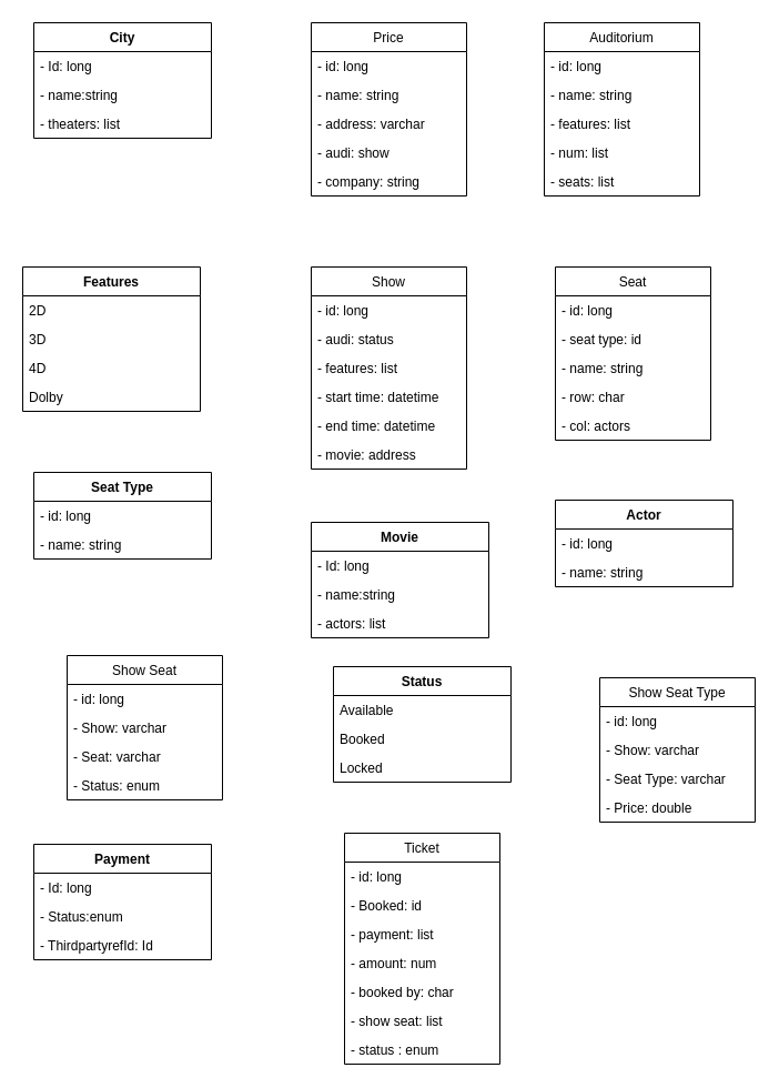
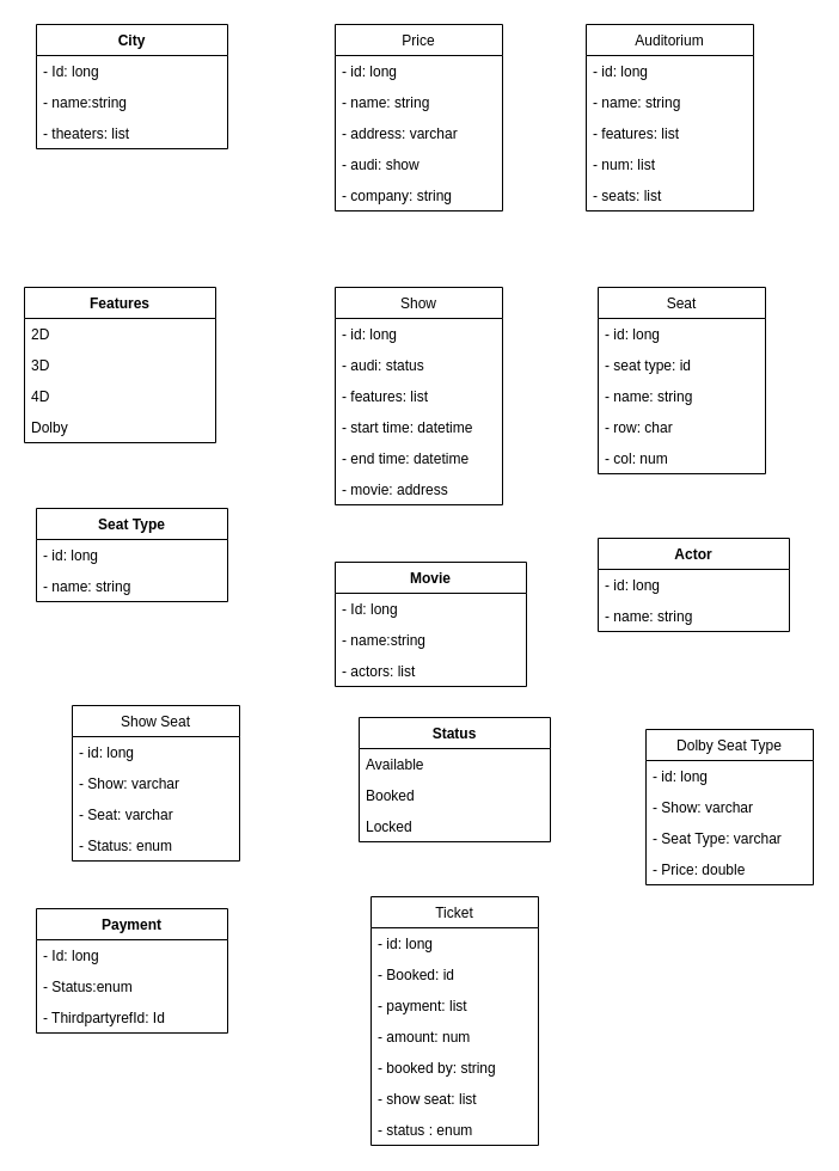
  <mxCell id="0" />
  <mxCell id="1" parent="0" />
  <mxCell id="2" value="City" style="swimlane;fontStyle=1;align=center;verticalAlign=top;childLayout=stackLayout;horizontal=1;startSize=26;horizontalStack=0;resizeParent=1;resizeParentMax=0;resizeLast=0;collapsible=1;marginBottom=0;" vertex="1" parent="1"><mxGeometry x="30" y="20" width="160" height="104" as="geometry" /></mxCell>
  <mxCell id="3" value="- Id: long" style="text;strokeColor=none;fillColor=none;align=left;verticalAlign=top;spacingLeft=4;spacingRight=4;overflow=hidden;rotatable=0;points=[[0,0.5],[1,0.5]];portConstraint=eastwest;" vertex="1" parent="2"><mxGeometry y="26" width="160" height="26" as="geometry" /></mxCell>
  <mxCell id="4" value="- name:string" style="text;strokeColor=none;fillColor=none;align=left;verticalAlign=top;spacingLeft=4;spacingRight=4;overflow=hidden;rotatable=0;points=[[0,0.5],[1,0.5]];portConstraint=eastwest;" vertex="1" parent="2"><mxGeometry y="52" width="160" height="26" as="geometry" /></mxCell>
  <mxCell id="5" value="- theaters: list" style="text;strokeColor=none;fillColor=none;align=left;verticalAlign=top;spacingLeft=4;spacingRight=4;overflow=hidden;rotatable=0;points=[[0,0.5],[1,0.5]];portConstraint=eastwest;" vertex="1" parent="2"><mxGeometry y="78" width="160" height="26" as="geometry" /></mxCell>
  <mxCell id="6" value="Price" style="swimlane;fontStyle=0;childLayout=stackLayout;horizontal=1;startSize=26;fillColor=none;horizontalStack=0;resizeParent=1;resizeParentMax=0;resizeLast=0;collapsible=1;marginBottom=0;" vertex="1" parent="1"><mxGeometry x="280" y="20" width="140" height="156" as="geometry" /></mxCell>
  <mxCell id="7" value="- id: long" style="text;strokeColor=none;fillColor=none;align=left;verticalAlign=top;spacingLeft=4;spacingRight=4;overflow=hidden;rotatable=0;points=[[0,0.5],[1,0.5]];portConstraint=eastwest;" vertex="1" parent="6"><mxGeometry y="26" width="140" height="26" as="geometry" /></mxCell>
  <mxCell id="8" value="- name: string" style="text;strokeColor=none;fillColor=none;align=left;verticalAlign=top;spacingLeft=4;spacingRight=4;overflow=hidden;rotatable=0;points=[[0,0.5],[1,0.5]];portConstraint=eastwest;" vertex="1" parent="6"><mxGeometry y="52" width="140" height="26" as="geometry" /></mxCell>
  <mxCell id="9" value="- address: varchar" style="text;strokeColor=none;fillColor=none;align=left;verticalAlign=top;spacingLeft=4;spacingRight=4;overflow=hidden;rotatable=0;points=[[0,0.5],[1,0.5]];portConstraint=eastwest;" vertex="1" parent="6"><mxGeometry y="78" width="140" height="26" as="geometry" /></mxCell>
  <mxCell id="10" value="- audi: show" style="text;strokeColor=none;fillColor=none;align=left;verticalAlign=top;spacingLeft=4;spacingRight=4;overflow=hidden;rotatable=0;points=[[0,0.5],[1,0.5]];portConstraint=eastwest;" vertex="1" parent="6"><mxGeometry y="104" width="140" height="26" as="geometry" /></mxCell>
  <mxCell id="11" value="- company: string" style="text;strokeColor=none;fillColor=none;align=left;verticalAlign=top;spacingLeft=4;spacingRight=4;overflow=hidden;rotatable=0;points=[[0,0.5],[1,0.5]];portConstraint=eastwest;" vertex="1" parent="6"><mxGeometry y="130" width="140" height="26" as="geometry" /></mxCell>
  <mxCell id="12" value="Auditorium" style="swimlane;fontStyle=0;childLayout=stackLayout;horizontal=1;startSize=26;fillColor=none;horizontalStack=0;resizeParent=1;resizeParentMax=0;resizeLast=0;collapsible=1;marginBottom=0;" vertex="1" parent="1"><mxGeometry x="490" y="20" width="140" height="156" as="geometry" /></mxCell>
  <mxCell id="13" value="- id: long" style="text;strokeColor=none;fillColor=none;align=left;verticalAlign=top;spacingLeft=4;spacingRight=4;overflow=hidden;rotatable=0;points=[[0,0.5],[1,0.5]];portConstraint=eastwest;" vertex="1" parent="12"><mxGeometry y="26" width="140" height="26" as="geometry" /></mxCell>
  <mxCell id="14" value="- name: string" style="text;strokeColor=none;fillColor=none;align=left;verticalAlign=top;spacingLeft=4;spacingRight=4;overflow=hidden;rotatable=0;points=[[0,0.5],[1,0.5]];portConstraint=eastwest;" vertex="1" parent="12"><mxGeometry y="52" width="140" height="26" as="geometry" /></mxCell>
  <mxCell id="15" value="- features: list" style="text;strokeColor=none;fillColor=none;align=left;verticalAlign=top;spacingLeft=4;spacingRight=4;overflow=hidden;rotatable=0;points=[[0,0.5],[1,0.5]];portConstraint=eastwest;" vertex="1" parent="12"><mxGeometry y="78" width="140" height="26" as="geometry" /></mxCell>
  <mxCell id="16" value="- num: list" style="text;strokeColor=none;fillColor=none;align=left;verticalAlign=top;spacingLeft=4;spacingRight=4;overflow=hidden;rotatable=0;points=[[0,0.5],[1,0.5]];portConstraint=eastwest;" vertex="1" parent="12"><mxGeometry y="104" width="140" height="26" as="geometry" /></mxCell>
  <mxCell id="17" value="- seats: list" style="text;strokeColor=none;fillColor=none;align=left;verticalAlign=top;spacingLeft=4;spacingRight=4;overflow=hidden;rotatable=0;points=[[0,0.5],[1,0.5]];portConstraint=eastwest;" vertex="1" parent="12"><mxGeometry y="130" width="140" height="26" as="geometry" /></mxCell>
  <mxCell id="18" value="Features" style="swimlane;fontStyle=1;align=center;verticalAlign=top;childLayout=stackLayout;horizontal=1;startSize=26;horizontalStack=0;resizeParent=1;resizeParentMax=0;resizeLast=0;collapsible=1;marginBottom=0;" vertex="1" parent="1"><mxGeometry x="20" y="240" width="160" height="130" as="geometry" /></mxCell>
  <mxCell id="19" value="2D" style="text;strokeColor=none;fillColor=none;align=left;verticalAlign=top;spacingLeft=4;spacingRight=4;overflow=hidden;rotatable=0;points=[[0,0.5],[1,0.5]];portConstraint=eastwest;" vertex="1" parent="18"><mxGeometry y="26" width="160" height="26" as="geometry" /></mxCell>
  <mxCell id="20" value="3D" style="text;strokeColor=none;fillColor=none;align=left;verticalAlign=top;spacingLeft=4;spacingRight=4;overflow=hidden;rotatable=0;points=[[0,0.5],[1,0.5]];portConstraint=eastwest;" vertex="1" parent="18"><mxGeometry y="52" width="160" height="26" as="geometry" /></mxCell>
  <mxCell id="21" value="4D" style="text;strokeColor=none;fillColor=none;align=left;verticalAlign=top;spacingLeft=4;spacingRight=4;overflow=hidden;rotatable=0;points=[[0,0.5],[1,0.5]];portConstraint=eastwest;" vertex="1" parent="18"><mxGeometry y="78" width="160" height="26" as="geometry" /></mxCell>
  <mxCell id="22" value="Dolby" style="text;strokeColor=none;fillColor=none;align=left;verticalAlign=top;spacingLeft=4;spacingRight=4;overflow=hidden;rotatable=0;points=[[0,0.5],[1,0.5]];portConstraint=eastwest;" vertex="1" parent="18"><mxGeometry y="104" width="160" height="26" as="geometry" /></mxCell>
  <mxCell id="23" value="Show" style="swimlane;fontStyle=0;childLayout=stackLayout;horizontal=1;startSize=26;fillColor=none;horizontalStack=0;resizeParent=1;resizeParentMax=0;resizeLast=0;collapsible=1;marginBottom=0;" vertex="1" parent="1"><mxGeometry x="280" y="240" width="140" height="182" as="geometry" /></mxCell>
  <mxCell id="24" value="- id: long" style="text;strokeColor=none;fillColor=none;align=left;verticalAlign=top;spacingLeft=4;spacingRight=4;overflow=hidden;rotatable=0;points=[[0,0.5],[1,0.5]];portConstraint=eastwest;" vertex="1" parent="23"><mxGeometry y="26" width="140" height="26" as="geometry" /></mxCell>
  <mxCell id="25" value="- audi: status" style="text;strokeColor=none;fillColor=none;align=left;verticalAlign=top;spacingLeft=4;spacingRight=4;overflow=hidden;rotatable=0;points=[[0,0.5],[1,0.5]];portConstraint=eastwest;" vertex="1" parent="23"><mxGeometry y="52" width="140" height="26" as="geometry" /></mxCell>
  <mxCell id="26" value="- features: list" style="text;strokeColor=none;fillColor=none;align=left;verticalAlign=top;spacingLeft=4;spacingRight=4;overflow=hidden;rotatable=0;points=[[0,0.5],[1,0.5]];portConstraint=eastwest;" vertex="1" parent="23"><mxGeometry y="78" width="140" height="26" as="geometry" /></mxCell>
  <mxCell id="27" value="- start time: datetime" style="text;strokeColor=none;fillColor=none;align=left;verticalAlign=top;spacingLeft=4;spacingRight=4;overflow=hidden;rotatable=0;points=[[0,0.5],[1,0.5]];portConstraint=eastwest;" vertex="1" parent="23"><mxGeometry y="104" width="140" height="26" as="geometry" /></mxCell>
  <mxCell id="28" value="- end time: datetime" style="text;strokeColor=none;fillColor=none;align=left;verticalAlign=top;spacingLeft=4;spacingRight=4;overflow=hidden;rotatable=0;points=[[0,0.5],[1,0.5]];portConstraint=eastwest;" vertex="1" parent="23"><mxGeometry y="130" width="140" height="26" as="geometry" /></mxCell>
  <mxCell id="29" value="- movie: address" style="text;strokeColor=none;fillColor=none;align=left;verticalAlign=top;spacingLeft=4;spacingRight=4;overflow=hidden;rotatable=0;points=[[0,0.5],[1,0.5]];portConstraint=eastwest;" vertex="1" parent="23"><mxGeometry y="156" width="140" height="26" as="geometry" /></mxCell>
  <mxCell id="30" value="Seat" style="swimlane;fontStyle=0;childLayout=stackLayout;horizontal=1;startSize=26;fillColor=none;horizontalStack=0;resizeParent=1;resizeParentMax=0;resizeLast=0;collapsible=1;marginBottom=0;" vertex="1" parent="1"><mxGeometry x="500" y="240" width="140" height="156" as="geometry" /></mxCell>
  <mxCell id="31" value="- id: long" style="text;strokeColor=none;fillColor=none;align=left;verticalAlign=top;spacingLeft=4;spacingRight=4;overflow=hidden;rotatable=0;points=[[0,0.5],[1,0.5]];portConstraint=eastwest;" vertex="1" parent="30"><mxGeometry y="26" width="140" height="26" as="geometry" /></mxCell>
  <mxCell id="32" value="- seat type: id" style="text;strokeColor=none;fillColor=none;align=left;verticalAlign=top;spacingLeft=4;spacingRight=4;overflow=hidden;rotatable=0;points=[[0,0.5],[1,0.5]];portConstraint=eastwest;" vertex="1" parent="30"><mxGeometry y="52" width="140" height="26" as="geometry" /></mxCell>
  <mxCell id="33" value="- name: string" style="text;strokeColor=none;fillColor=none;align=left;verticalAlign=top;spacingLeft=4;spacingRight=4;overflow=hidden;rotatable=0;points=[[0,0.5],[1,0.5]];portConstraint=eastwest;" vertex="1" parent="30"><mxGeometry y="78" width="140" height="26" as="geometry" /></mxCell>
  <mxCell id="34" value="- row: char" style="text;strokeColor=none;fillColor=none;align=left;verticalAlign=top;spacingLeft=4;spacingRight=4;overflow=hidden;rotatable=0;points=[[0,0.5],[1,0.5]];portConstraint=eastwest;" vertex="1" parent="30"><mxGeometry y="104" width="140" height="26" as="geometry" /></mxCell>
- <mxCell id="35" value="- col: actors" style="text;strokeColor=none;fillColor=none;align=left;verticalAlign=top;spacingLeft=4;spacingRight=4;overflow=hidden;rotatable=0;points=[[0,0.5],[1,0.5]];portConstraint=eastwest;" vertex="1" parent="30"><mxGeometry y="130" width="140" height="26" as="geometry" /></mxCell>
+ <mxCell id="35" value="- col: num" style="text;strokeColor=none;fillColor=none;align=left;verticalAlign=top;spacingLeft=4;spacingRight=4;overflow=hidden;rotatable=0;points=[[0,0.5],[1,0.5]];portConstraint=eastwest;" vertex="1" parent="30"><mxGeometry y="130" width="140" height="26" as="geometry" /></mxCell>
  <mxCell id="36" value="Seat Type" style="swimlane;fontStyle=1;align=center;verticalAlign=top;childLayout=stackLayout;horizontal=1;startSize=26;horizontalStack=0;resizeParent=1;resizeParentMax=0;resizeLast=0;collapsible=1;marginBottom=0;" vertex="1" parent="1"><mxGeometry x="30" y="425" width="160" height="78" as="geometry" /></mxCell>
  <mxCell id="37" value="- id: long" style="text;strokeColor=none;fillColor=none;align=left;verticalAlign=top;spacingLeft=4;spacingRight=4;overflow=hidden;rotatable=0;points=[[0,0.5],[1,0.5]];portConstraint=eastwest;" vertex="1" parent="36"><mxGeometry y="26" width="160" height="26" as="geometry" /></mxCell>
  <mxCell id="38" value="- name: string" style="text;strokeColor=none;fillColor=none;align=left;verticalAlign=top;spacingLeft=4;spacingRight=4;overflow=hidden;rotatable=0;points=[[0,0.5],[1,0.5]];portConstraint=eastwest;" vertex="1" parent="36"><mxGeometry y="52" width="160" height="26" as="geometry" /></mxCell>
  <mxCell id="39" value="Movie" style="swimlane;fontStyle=1;align=center;verticalAlign=top;childLayout=stackLayout;horizontal=1;startSize=26;horizontalStack=0;resizeParent=1;resizeParentMax=0;resizeLast=0;collapsible=1;marginBottom=0;" vertex="1" parent="1"><mxGeometry x="280" y="470" width="160" height="104" as="geometry" /></mxCell>
  <mxCell id="40" value="- Id: long" style="text;strokeColor=none;fillColor=none;align=left;verticalAlign=top;spacingLeft=4;spacingRight=4;overflow=hidden;rotatable=0;points=[[0,0.5],[1,0.5]];portConstraint=eastwest;" vertex="1" parent="39"><mxGeometry y="26" width="160" height="26" as="geometry" /></mxCell>
  <mxCell id="41" value="- name:string" style="text;strokeColor=none;fillColor=none;align=left;verticalAlign=top;spacingLeft=4;spacingRight=4;overflow=hidden;rotatable=0;points=[[0,0.5],[1,0.5]];portConstraint=eastwest;" vertex="1" parent="39"><mxGeometry y="52" width="160" height="26" as="geometry" /></mxCell>
  <mxCell id="42" value="- actors: list" style="text;strokeColor=none;fillColor=none;align=left;verticalAlign=top;spacingLeft=4;spacingRight=4;overflow=hidden;rotatable=0;points=[[0,0.5],[1,0.5]];portConstraint=eastwest;" vertex="1" parent="39"><mxGeometry y="78" width="160" height="26" as="geometry" /></mxCell>
  <mxCell id="43" value="Actor" style="swimlane;fontStyle=1;align=center;verticalAlign=top;childLayout=stackLayout;horizontal=1;startSize=26;horizontalStack=0;resizeParent=1;resizeParentMax=0;resizeLast=0;collapsible=1;marginBottom=0;" vertex="1" parent="1"><mxGeometry x="500" y="450" width="160" height="78" as="geometry" /></mxCell>
  <mxCell id="44" value="- id: long" style="text;strokeColor=none;fillColor=none;align=left;verticalAlign=top;spacingLeft=4;spacingRight=4;overflow=hidden;rotatable=0;points=[[0,0.5],[1,0.5]];portConstraint=eastwest;" vertex="1" parent="43"><mxGeometry y="26" width="160" height="26" as="geometry" /></mxCell>
  <mxCell id="45" value="- name: string" style="text;strokeColor=none;fillColor=none;align=left;verticalAlign=top;spacingLeft=4;spacingRight=4;overflow=hidden;rotatable=0;points=[[0,0.5],[1,0.5]];portConstraint=eastwest;" vertex="1" parent="43"><mxGeometry y="52" width="160" height="26" as="geometry" /></mxCell>
  <mxCell id="46" value="Show Seat" style="swimlane;fontStyle=0;childLayout=stackLayout;horizontal=1;startSize=26;fillColor=none;horizontalStack=0;resizeParent=1;resizeParentMax=0;resizeLast=0;collapsible=1;marginBottom=0;" vertex="1" parent="1"><mxGeometry x="60" y="590" width="140" height="130" as="geometry" /></mxCell>
  <mxCell id="47" value="- id: long" style="text;strokeColor=none;fillColor=none;align=left;verticalAlign=top;spacingLeft=4;spacingRight=4;overflow=hidden;rotatable=0;points=[[0,0.5],[1,0.5]];portConstraint=eastwest;" vertex="1" parent="46"><mxGeometry y="26" width="140" height="26" as="geometry" /></mxCell>
  <mxCell id="48" value="- Show: varchar" style="text;strokeColor=none;fillColor=none;align=left;verticalAlign=top;spacingLeft=4;spacingRight=4;overflow=hidden;rotatable=0;points=[[0,0.5],[1,0.5]];portConstraint=eastwest;" vertex="1" parent="46"><mxGeometry y="52" width="140" height="26" as="geometry" /></mxCell>
  <mxCell id="49" value="- Seat: varchar" style="text;strokeColor=none;fillColor=none;align=left;verticalAlign=top;spacingLeft=4;spacingRight=4;overflow=hidden;rotatable=0;points=[[0,0.5],[1,0.5]];portConstraint=eastwest;" vertex="1" parent="46"><mxGeometry y="78" width="140" height="26" as="geometry" /></mxCell>
  <mxCell id="50" value="- Status: enum" style="text;strokeColor=none;fillColor=none;align=left;verticalAlign=top;spacingLeft=4;spacingRight=4;overflow=hidden;rotatable=0;points=[[0,0.5],[1,0.5]];portConstraint=eastwest;" vertex="1" parent="46"><mxGeometry y="104" width="140" height="26" as="geometry" /></mxCell>
  <mxCell id="51" value="Status" style="swimlane;fontStyle=1;align=center;verticalAlign=top;childLayout=stackLayout;horizontal=1;startSize=26;horizontalStack=0;resizeParent=1;resizeParentMax=0;resizeLast=0;collapsible=1;marginBottom=0;" vertex="1" parent="1"><mxGeometry x="300" y="600" width="160" height="104" as="geometry" /></mxCell>
  <mxCell id="52" value="Available" style="text;strokeColor=none;fillColor=none;align=left;verticalAlign=top;spacingLeft=4;spacingRight=4;overflow=hidden;rotatable=0;points=[[0,0.5],[1,0.5]];portConstraint=eastwest;" vertex="1" parent="51"><mxGeometry y="26" width="160" height="26" as="geometry" /></mxCell>
  <mxCell id="53" value="Booked" style="text;strokeColor=none;fillColor=none;align=left;verticalAlign=top;spacingLeft=4;spacingRight=4;overflow=hidden;rotatable=0;points=[[0,0.5],[1,0.5]];portConstraint=eastwest;" vertex="1" parent="51"><mxGeometry y="52" width="160" height="26" as="geometry" /></mxCell>
  <mxCell id="54" value="Locked" style="text;strokeColor=none;fillColor=none;align=left;verticalAlign=top;spacingLeft=4;spacingRight=4;overflow=hidden;rotatable=0;points=[[0,0.5],[1,0.5]];portConstraint=eastwest;" vertex="1" parent="51"><mxGeometry y="78" width="160" height="26" as="geometry" /></mxCell>
  <mxCell id="55" value="Payment" style="swimlane;fontStyle=1;align=center;verticalAlign=top;childLayout=stackLayout;horizontal=1;startSize=26;horizontalStack=0;resizeParent=1;resizeParentMax=0;resizeLast=0;collapsible=1;marginBottom=0;" vertex="1" parent="1"><mxGeometry x="30" y="760" width="160" height="104" as="geometry" /></mxCell>
  <mxCell id="56" value="- Id: long" style="text;strokeColor=none;fillColor=none;align=left;verticalAlign=top;spacingLeft=4;spacingRight=4;overflow=hidden;rotatable=0;points=[[0,0.5],[1,0.5]];portConstraint=eastwest;" vertex="1" parent="55"><mxGeometry y="26" width="160" height="26" as="geometry" /></mxCell>
  <mxCell id="57" value="- Status:enum" style="text;strokeColor=none;fillColor=none;align=left;verticalAlign=top;spacingLeft=4;spacingRight=4;overflow=hidden;rotatable=0;points=[[0,0.5],[1,0.5]];portConstraint=eastwest;" vertex="1" parent="55"><mxGeometry y="52" width="160" height="26" as="geometry" /></mxCell>
  <mxCell id="58" value="- ThirdpartyrefId: Id" style="text;strokeColor=none;fillColor=none;align=left;verticalAlign=top;spacingLeft=4;spacingRight=4;overflow=hidden;rotatable=0;points=[[0,0.5],[1,0.5]];portConstraint=eastwest;" vertex="1" parent="55"><mxGeometry y="78" width="160" height="26" as="geometry" /></mxCell>
  <mxCell id="59" value="Ticket" style="swimlane;fontStyle=0;childLayout=stackLayout;horizontal=1;startSize=26;fillColor=none;horizontalStack=0;resizeParent=1;resizeParentMax=0;resizeLast=0;collapsible=1;marginBottom=0;" vertex="1" parent="1"><mxGeometry x="310" y="750" width="140" height="208" as="geometry" /></mxCell>
  <mxCell id="60" value="- id: long" style="text;strokeColor=none;fillColor=none;align=left;verticalAlign=top;spacingLeft=4;spacingRight=4;overflow=hidden;rotatable=0;points=[[0,0.5],[1,0.5]];portConstraint=eastwest;" vertex="1" parent="59"><mxGeometry y="26" width="140" height="26" as="geometry" /></mxCell>
  <mxCell id="61" value="- Booked: id" style="text;strokeColor=none;fillColor=none;align=left;verticalAlign=top;spacingLeft=4;spacingRight=4;overflow=hidden;rotatable=0;points=[[0,0.5],[1,0.5]];portConstraint=eastwest;" vertex="1" parent="59"><mxGeometry y="52" width="140" height="26" as="geometry" /></mxCell>
  <mxCell id="62" value="- payment: list" style="text;strokeColor=none;fillColor=none;align=left;verticalAlign=top;spacingLeft=4;spacingRight=4;overflow=hidden;rotatable=0;points=[[0,0.5],[1,0.5]];portConstraint=eastwest;" vertex="1" parent="59"><mxGeometry y="78" width="140" height="26" as="geometry" /></mxCell>
  <mxCell id="63" value="- amount: num" style="text;strokeColor=none;fillColor=none;align=left;verticalAlign=top;spacingLeft=4;spacingRight=4;overflow=hidden;rotatable=0;points=[[0,0.5],[1,0.5]];portConstraint=eastwest;" vertex="1" parent="59"><mxGeometry y="104" width="140" height="26" as="geometry" /></mxCell>
- <mxCell id="64" value="- booked by: char" style="text;strokeColor=none;fillColor=none;align=left;verticalAlign=top;spacingLeft=4;spacingRight=4;overflow=hidden;rotatable=0;points=[[0,0.5],[1,0.5]];portConstraint=eastwest;" vertex="1" parent="59"><mxGeometry y="130" width="140" height="26" as="geometry" /></mxCell>
+ <mxCell id="64" value="- booked by: string" style="text;strokeColor=none;fillColor=none;align=left;verticalAlign=top;spacingLeft=4;spacingRight=4;overflow=hidden;rotatable=0;points=[[0,0.5],[1,0.5]];portConstraint=eastwest;" vertex="1" parent="59"><mxGeometry y="130" width="140" height="26" as="geometry" /></mxCell>
  <mxCell id="65" value="- show seat: list" style="text;strokeColor=none;fillColor=none;align=left;verticalAlign=top;spacingLeft=4;spacingRight=4;overflow=hidden;rotatable=0;points=[[0,0.5],[1,0.5]];portConstraint=eastwest;" vertex="1" parent="59"><mxGeometry y="156" width="140" height="26" as="geometry" /></mxCell>
  <mxCell id="66" value="- status : enum" style="text;strokeColor=none;fillColor=none;align=left;verticalAlign=top;spacingLeft=4;spacingRight=4;overflow=hidden;rotatable=0;points=[[0,0.5],[1,0.5]];portConstraint=eastwest;" vertex="1" parent="59"><mxGeometry y="182" width="140" height="26" as="geometry" /></mxCell>
- <mxCell id="67" value="Show Seat Type" style="swimlane;fontStyle=0;childLayout=stackLayout;horizontal=1;startSize=26;fillColor=none;horizontalStack=0;resizeParent=1;resizeParentMax=0;resizeLast=0;collapsible=1;marginBottom=0;" vertex="1" parent="1"><mxGeometry x="540" y="610" width="140" height="130" as="geometry" /></mxCell>
+ <mxCell id="67" value="Dolby Seat Type" style="swimlane;fontStyle=0;childLayout=stackLayout;horizontal=1;startSize=26;fillColor=none;horizontalStack=0;resizeParent=1;resizeParentMax=0;resizeLast=0;collapsible=1;marginBottom=0;" vertex="1" parent="1"><mxGeometry x="540" y="610" width="140" height="130" as="geometry" /></mxCell>
  <mxCell id="68" value="- id: long" style="text;strokeColor=none;fillColor=none;align=left;verticalAlign=top;spacingLeft=4;spacingRight=4;overflow=hidden;rotatable=0;points=[[0,0.5],[1,0.5]];portConstraint=eastwest;" vertex="1" parent="67"><mxGeometry y="26" width="140" height="26" as="geometry" /></mxCell>
  <mxCell id="69" value="- Show: varchar" style="text;strokeColor=none;fillColor=none;align=left;verticalAlign=top;spacingLeft=4;spacingRight=4;overflow=hidden;rotatable=0;points=[[0,0.5],[1,0.5]];portConstraint=eastwest;" vertex="1" parent="67"><mxGeometry y="52" width="140" height="26" as="geometry" /></mxCell>
  <mxCell id="70" value="- Seat Type: varchar" style="text;strokeColor=none;fillColor=none;align=left;verticalAlign=top;spacingLeft=4;spacingRight=4;overflow=hidden;rotatable=0;points=[[0,0.5],[1,0.5]];portConstraint=eastwest;" vertex="1" parent="67"><mxGeometry y="78" width="140" height="26" as="geometry" /></mxCell>
  <mxCell id="71" value="- Price: double" style="text;strokeColor=none;fillColor=none;align=left;verticalAlign=top;spacingLeft=4;spacingRight=4;overflow=hidden;rotatable=0;points=[[0,0.5],[1,0.5]];portConstraint=eastwest;" vertex="1" parent="67"><mxGeometry y="104" width="140" height="26" as="geometry" /></mxCell>
